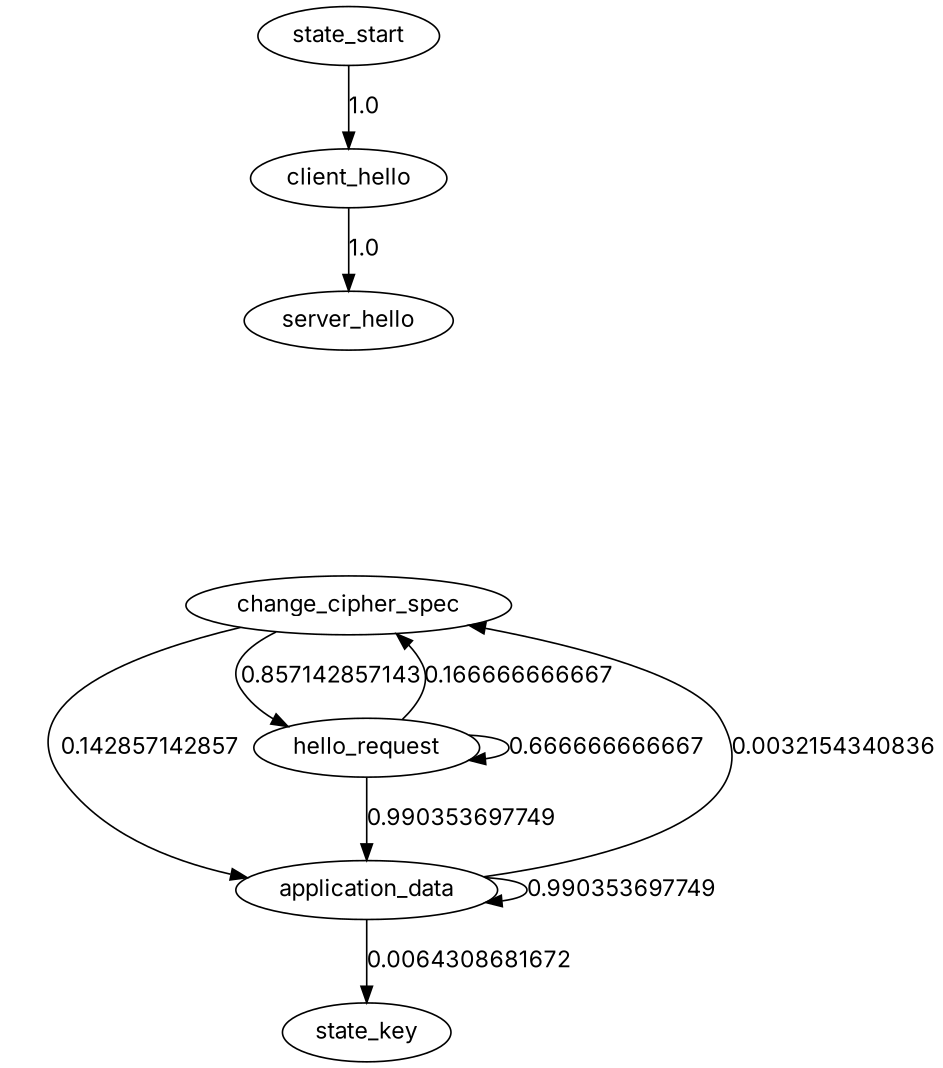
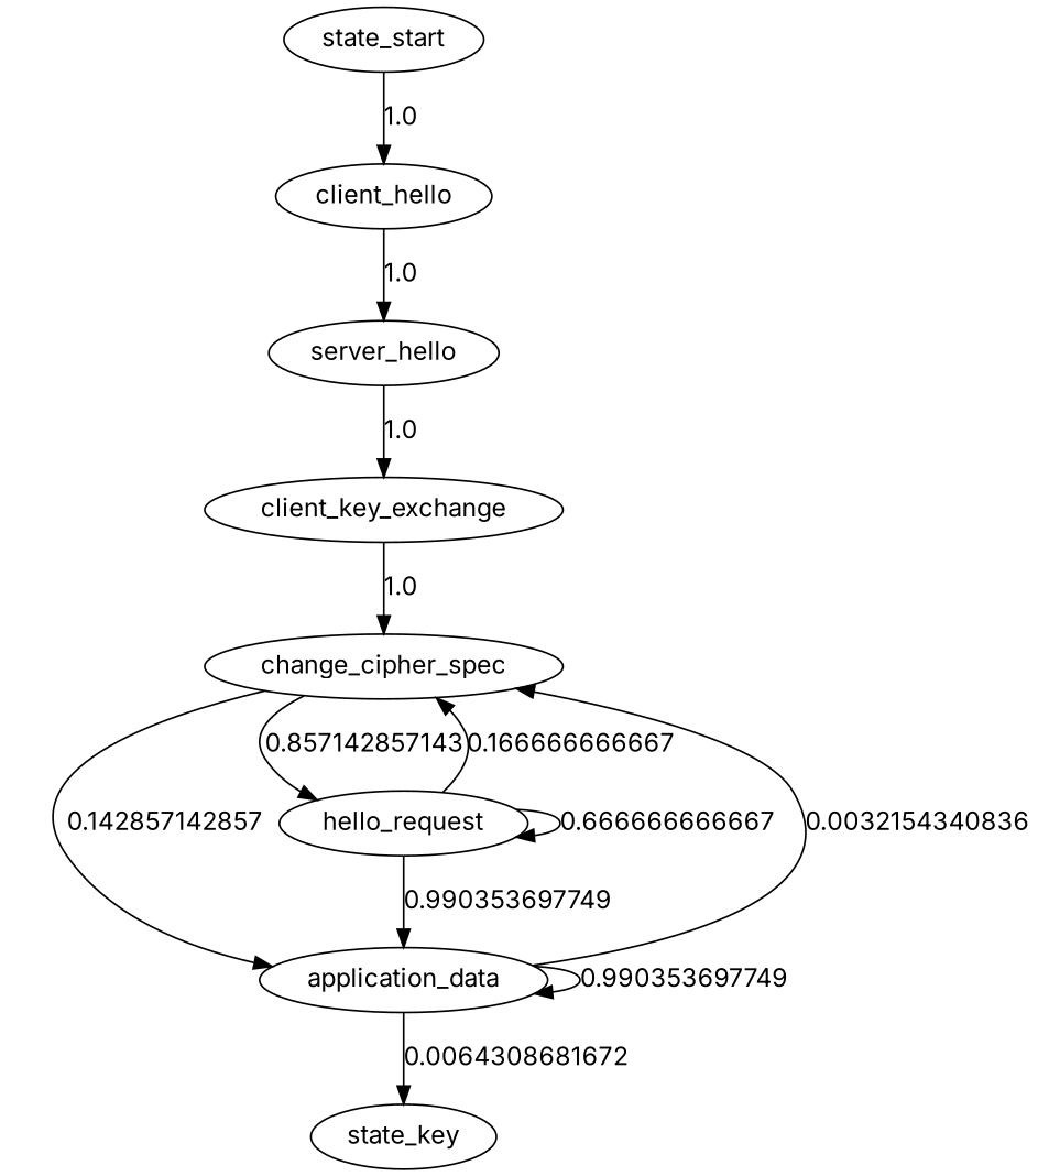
  digraph {
    fontname=Inter
    node [fontname=Inter]
    edge [fontname=Inter]
    state_start
    client_hello
    server_hello
+   client_key_exchange
    change_cipher_spec
    application_data
    hello_request
    n8 [label=state_key]
    state_start -> client_hello [label=1.0]
    client_hello -> server_hello [label=1.0]
+   server_hello -> client_key_exchange [label=1.0]
+   client_key_exchange -> change_cipher_spec [label=1.0]
    change_cipher_spec -> application_data [label=0.142857142857]
    change_cipher_spec -> hello_request [label=0.857142857143]
    application_data -> change_cipher_spec [label=0.0032154340836]
    application_data -> application_data [label=0.990353697749]
    application_data -> n8 [label=0.0064308681672]
    hello_request -> change_cipher_spec [label=0.166666666667]
    hello_request -> application_data [label=0.990353697749]
    hello_request -> hello_request [label=0.666666666667]
  }
